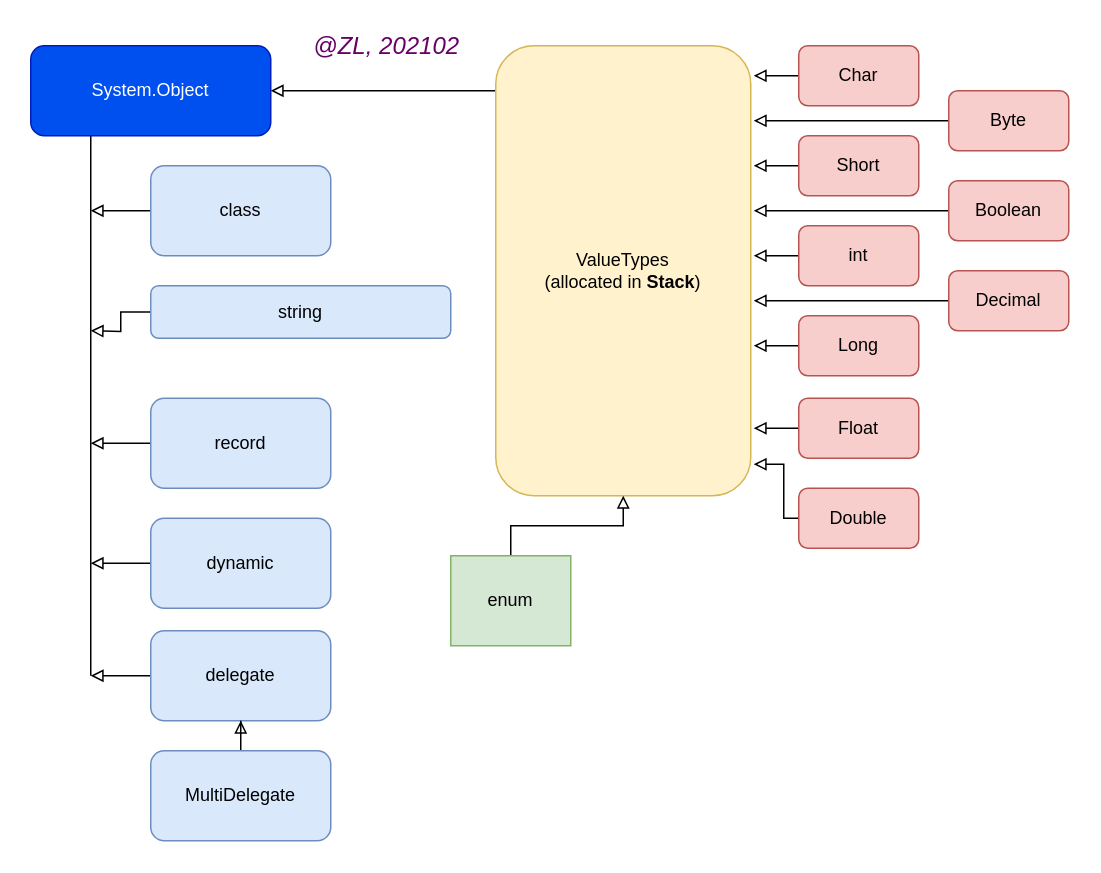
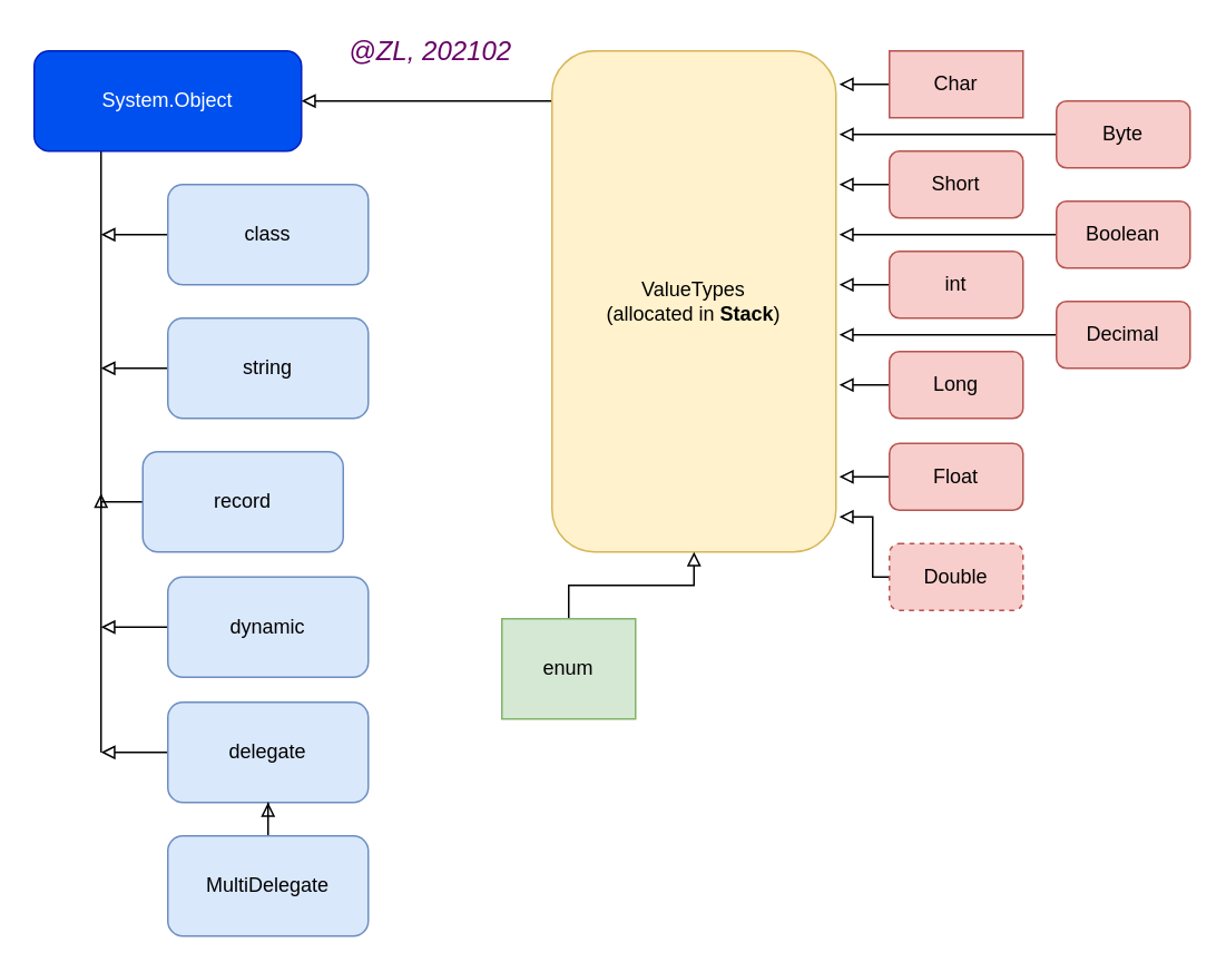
  <mxCell id="0" />
  <mxCell id="1" parent="0" />
  <mxCell id="2" style="edgeStyle=orthogonalEdgeStyle;rounded=0;orthogonalLoop=1;jettySize=auto;html=1;exitX=0.25;exitY=1;exitDx=0;exitDy=0;endArrow=none;endFill=0;" parent="1" source="3" edge="1"><mxGeometry relative="1" as="geometry"><mxPoint x="60" y="450" as="targetPoint" /></mxGeometry></mxCell>
  <mxCell id="3" value="System.Object" style="rounded=1;whiteSpace=wrap;html=1;fillColor=#0050ef;strokeColor=#001DBC;fontColor=#ffffff;" parent="1" vertex="1"><mxGeometry x="20" y="30" width="160" height="60" as="geometry" /></mxCell>
  <mxCell id="4" style="edgeStyle=orthogonalEdgeStyle;rounded=0;orthogonalLoop=1;jettySize=auto;html=1;entryX=1;entryY=0.5;entryDx=0;entryDy=0;endArrow=block;endFill=0;" parent="1" source="5" target="3" edge="1"><mxGeometry relative="1" as="geometry"><Array as="points"><mxPoint x="220" y="60" /><mxPoint x="220" y="60" /></Array></mxGeometry></mxCell>
  <mxCell id="5" value="ValueTypes&lt;br&gt;(allocated in &lt;b&gt;Stack&lt;/b&gt;)" style="rounded=1;whiteSpace=wrap;html=1;fillColor=#fff2cc;strokeColor=#d6b656;" parent="1" vertex="1"><mxGeometry x="330" y="30" width="170" height="300" as="geometry" /></mxCell>
  <mxCell id="6" style="edgeStyle=orthogonalEdgeStyle;rounded=0;orthogonalLoop=1;jettySize=auto;html=1;endArrow=block;endFill=0;" parent="1" source="7" edge="1"><mxGeometry relative="1" as="geometry"><mxPoint x="60" y="220" as="targetPoint" /></mxGeometry></mxCell>
- <mxCell id="7" value="string" style="rounded=1;whiteSpace=wrap;html=1;fillColor=#dae8fc;strokeColor=#6c8ebf;" parent="1" vertex="1"><mxGeometry x="100" y="190" width="200" height="35" as="geometry" /></mxCell>
+ <mxCell id="7" value="string" style="rounded=1;whiteSpace=wrap;html=1;fillColor=#dae8fc;strokeColor=#6c8ebf;" parent="1" vertex="1"><mxGeometry x="100" y="190" width="120" height="60" as="geometry" /></mxCell>
  <mxCell id="8" style="edgeStyle=orthogonalEdgeStyle;rounded=0;orthogonalLoop=1;jettySize=auto;html=1;exitX=0;exitY=0.5;exitDx=0;exitDy=0;endArrow=block;endFill=0;" parent="1" source="9" edge="1"><mxGeometry relative="1" as="geometry"><mxPoint x="60" y="450" as="targetPoint" /></mxGeometry></mxCell>
  <mxCell id="9" value="delegate" style="rounded=1;whiteSpace=wrap;html=1;fillColor=#dae8fc;strokeColor=#6c8ebf;" parent="1" vertex="1"><mxGeometry x="100" y="420" width="120" height="60" as="geometry" /></mxCell>
  <mxCell id="10" style="edgeStyle=orthogonalEdgeStyle;rounded=0;orthogonalLoop=1;jettySize=auto;html=1;entryX=0.5;entryY=1;entryDx=0;entryDy=0;endArrow=block;endFill=0;" parent="1" source="11" target="9" edge="1"><mxGeometry relative="1" as="geometry" /></mxCell>
  <mxCell id="11" value="MultiDelegate" style="rounded=1;whiteSpace=wrap;html=1;fillColor=#dae8fc;strokeColor=#6c8ebf;" parent="1" vertex="1"><mxGeometry x="100" y="500" width="120" height="60" as="geometry" /></mxCell>
  <mxCell id="12" style="edgeStyle=orthogonalEdgeStyle;rounded=0;orthogonalLoop=1;jettySize=auto;html=1;exitX=0;exitY=0.5;exitDx=0;exitDy=0;endArrow=block;endFill=0;" parent="1" source="13" edge="1"><mxGeometry relative="1" as="geometry"><mxPoint x="60" y="140" as="targetPoint" /></mxGeometry></mxCell>
  <mxCell id="13" value="class" style="rounded=1;whiteSpace=wrap;html=1;fillColor=#dae8fc;strokeColor=#6c8ebf;" parent="1" vertex="1"><mxGeometry x="100" y="110" width="120" height="60" as="geometry" /></mxCell>
  <mxCell id="14" style="edgeStyle=orthogonalEdgeStyle;rounded=0;orthogonalLoop=1;jettySize=auto;html=1;endArrow=block;endFill=0;" parent="1" source="15" edge="1"><mxGeometry relative="1" as="geometry"><mxPoint x="60" y="375" as="targetPoint" /></mxGeometry></mxCell>
  <mxCell id="15" value="dynamic" style="rounded=1;whiteSpace=wrap;html=1;fillColor=#dae8fc;strokeColor=#6c8ebf;" parent="1" vertex="1"><mxGeometry x="100" y="345" width="120" height="60" as="geometry" /></mxCell>
  <mxCell id="16" style="edgeStyle=orthogonalEdgeStyle;rounded=0;orthogonalLoop=1;jettySize=auto;html=1;exitX=0;exitY=0.5;exitDx=0;exitDy=0;endArrow=block;endFill=0;" parent="1" source="17" edge="1"><mxGeometry relative="1" as="geometry"><mxPoint x="60" y="295" as="targetPoint" /></mxGeometry></mxCell>
- <mxCell id="17" value="record" style="rounded=1;whiteSpace=wrap;html=1;fillColor=#dae8fc;strokeColor=#6c8ebf;" parent="1" vertex="1"><mxGeometry x="100" y="265" width="120" height="60" as="geometry" /></mxCell>
+ <mxCell id="17" value="record" style="rounded=1;whiteSpace=wrap;html=1;fillColor=#dae8fc;strokeColor=#6c8ebf;" parent="1" vertex="1"><mxGeometry x="85" y="270" width="120" height="60" as="geometry" /></mxCell>
  <mxCell id="18" style="edgeStyle=orthogonalEdgeStyle;rounded=0;orthogonalLoop=1;jettySize=auto;html=1;entryX=0.5;entryY=1;entryDx=0;entryDy=0;endArrow=block;endFill=0;" parent="1" source="19" target="5" edge="1"><mxGeometry relative="1" as="geometry" /></mxCell>
  <mxCell id="19" value="enum" style="rounded=0;whiteSpace=wrap;html=1;fillColor=#d5e8d4;strokeColor=#82b366;" parent="1" vertex="1"><mxGeometry x="300" y="370" width="80" height="60" as="geometry" /></mxCell>
  <mxCell id="20" style="edgeStyle=orthogonalEdgeStyle;rounded=0;orthogonalLoop=1;jettySize=auto;html=1;endArrow=block;endFill=0;" parent="1" source="21" edge="1"><mxGeometry relative="1" as="geometry"><mxPoint x="502" y="50" as="targetPoint" /></mxGeometry></mxCell>
- <mxCell id="21" value="Char" style="rounded=1;whiteSpace=wrap;html=1;fillColor=#f8cecc;strokeColor=#b85450;" parent="1" vertex="1"><mxGeometry x="532" y="30" width="80" height="40" as="geometry" /></mxCell>
+ <mxCell id="21" value="Char" style="whiteSpace=wrap;html=1;fillColor=#f8cecc;strokeColor=#b85450;rounded=0;" parent="1" vertex="1"><mxGeometry x="532" y="30" width="80" height="40" as="geometry" /></mxCell>
  <mxCell id="22" style="edgeStyle=orthogonalEdgeStyle;rounded=0;orthogonalLoop=1;jettySize=auto;html=1;endArrow=block;endFill=0;" parent="1" source="23" edge="1"><mxGeometry relative="1" as="geometry"><mxPoint x="502" y="110" as="targetPoint" /></mxGeometry></mxCell>
  <mxCell id="23" value="Short" style="rounded=1;whiteSpace=wrap;html=1;fillColor=#f8cecc;strokeColor=#b85450;" parent="1" vertex="1"><mxGeometry x="532" y="90" width="80" height="40" as="geometry" /></mxCell>
  <mxCell id="24" style="edgeStyle=orthogonalEdgeStyle;rounded=0;orthogonalLoop=1;jettySize=auto;html=1;endArrow=block;endFill=0;" parent="1" source="25" edge="1"><mxGeometry relative="1" as="geometry"><mxPoint x="502" y="170" as="targetPoint" /></mxGeometry></mxCell>
  <mxCell id="25" value="int" style="rounded=1;whiteSpace=wrap;html=1;fillColor=#f8cecc;strokeColor=#b85450;" parent="1" vertex="1"><mxGeometry x="532" y="150" width="80" height="40" as="geometry" /></mxCell>
  <mxCell id="26" style="edgeStyle=orthogonalEdgeStyle;rounded=0;orthogonalLoop=1;jettySize=auto;html=1;endArrow=block;endFill=0;" parent="1" source="27" edge="1"><mxGeometry relative="1" as="geometry"><mxPoint x="502" y="230" as="targetPoint" /></mxGeometry></mxCell>
  <mxCell id="27" value="Long" style="rounded=1;whiteSpace=wrap;html=1;fillColor=#f8cecc;strokeColor=#b85450;" parent="1" vertex="1"><mxGeometry x="532" y="210" width="80" height="40" as="geometry" /></mxCell>
  <mxCell id="28" style="edgeStyle=orthogonalEdgeStyle;rounded=0;orthogonalLoop=1;jettySize=auto;html=1;endArrow=block;endFill=0;" parent="1" source="29" edge="1"><mxGeometry relative="1" as="geometry"><mxPoint x="502" y="285" as="targetPoint" /></mxGeometry></mxCell>
  <mxCell id="29" value="Float" style="rounded=1;whiteSpace=wrap;html=1;fillColor=#f8cecc;strokeColor=#b85450;" parent="1" vertex="1"><mxGeometry x="532" y="265" width="80" height="40" as="geometry" /></mxCell>
  <mxCell id="30" style="edgeStyle=orthogonalEdgeStyle;rounded=0;orthogonalLoop=1;jettySize=auto;html=1;endArrow=block;endFill=0;" parent="1" source="31" edge="1"><mxGeometry relative="1" as="geometry"><mxPoint x="502" y="309" as="targetPoint" /><Array as="points"><mxPoint x="522" y="345" /><mxPoint x="522" y="309" /></Array></mxGeometry></mxCell>
- <mxCell id="31" value="Double" style="rounded=1;whiteSpace=wrap;html=1;fillColor=#f8cecc;strokeColor=#b85450;" parent="1" vertex="1"><mxGeometry x="532" y="325" width="80" height="40" as="geometry" /></mxCell>
+ <mxCell id="31" value="Double" style="rounded=1;whiteSpace=wrap;html=1;fillColor=#f8cecc;strokeColor=#b85450;dashed=1;" parent="1" vertex="1"><mxGeometry x="532" y="325" width="80" height="40" as="geometry" /></mxCell>
  <mxCell id="32" style="edgeStyle=orthogonalEdgeStyle;rounded=0;orthogonalLoop=1;jettySize=auto;html=1;exitX=0;exitY=0.5;exitDx=0;exitDy=0;endArrow=block;endFill=0;" parent="1" source="33" edge="1"><mxGeometry relative="1" as="geometry"><mxPoint x="502" y="80" as="targetPoint" /></mxGeometry></mxCell>
  <mxCell id="33" value="Byte" style="rounded=1;whiteSpace=wrap;html=1;fillColor=#f8cecc;strokeColor=#b85450;" parent="1" vertex="1"><mxGeometry x="632" y="60" width="80" height="40" as="geometry" /></mxCell>
  <mxCell id="34" style="edgeStyle=orthogonalEdgeStyle;rounded=0;orthogonalLoop=1;jettySize=auto;html=1;endArrow=block;endFill=0;" parent="1" source="35" edge="1"><mxGeometry relative="1" as="geometry"><mxPoint x="502" y="140" as="targetPoint" /></mxGeometry></mxCell>
  <mxCell id="35" value="Boolean" style="rounded=1;whiteSpace=wrap;html=1;fillColor=#f8cecc;strokeColor=#b85450;" parent="1" vertex="1"><mxGeometry x="632" y="120" width="80" height="40" as="geometry" /></mxCell>
  <mxCell id="36" style="edgeStyle=orthogonalEdgeStyle;rounded=0;orthogonalLoop=1;jettySize=auto;html=1;endArrow=block;endFill=0;" parent="1" source="37" edge="1"><mxGeometry relative="1" as="geometry"><mxPoint x="502" y="200" as="targetPoint" /></mxGeometry></mxCell>
  <mxCell id="37" value="Decimal" style="rounded=1;whiteSpace=wrap;html=1;fillColor=#f8cecc;strokeColor=#b85450;" parent="1" vertex="1"><mxGeometry x="632" y="180" width="80" height="40" as="geometry" /></mxCell>
  <mxCell id="38" value="@ZL, 202102" style="text;html=1;strokeColor=none;fillColor=none;align=center;verticalAlign=middle;whiteSpace=wrap;rounded=0;fontSize=16;fontStyle=2;fontColor=#660066;" parent="1" vertex="1"><mxGeometry x="200" y="20" width="115" height="20" as="geometry" /></mxCell>
